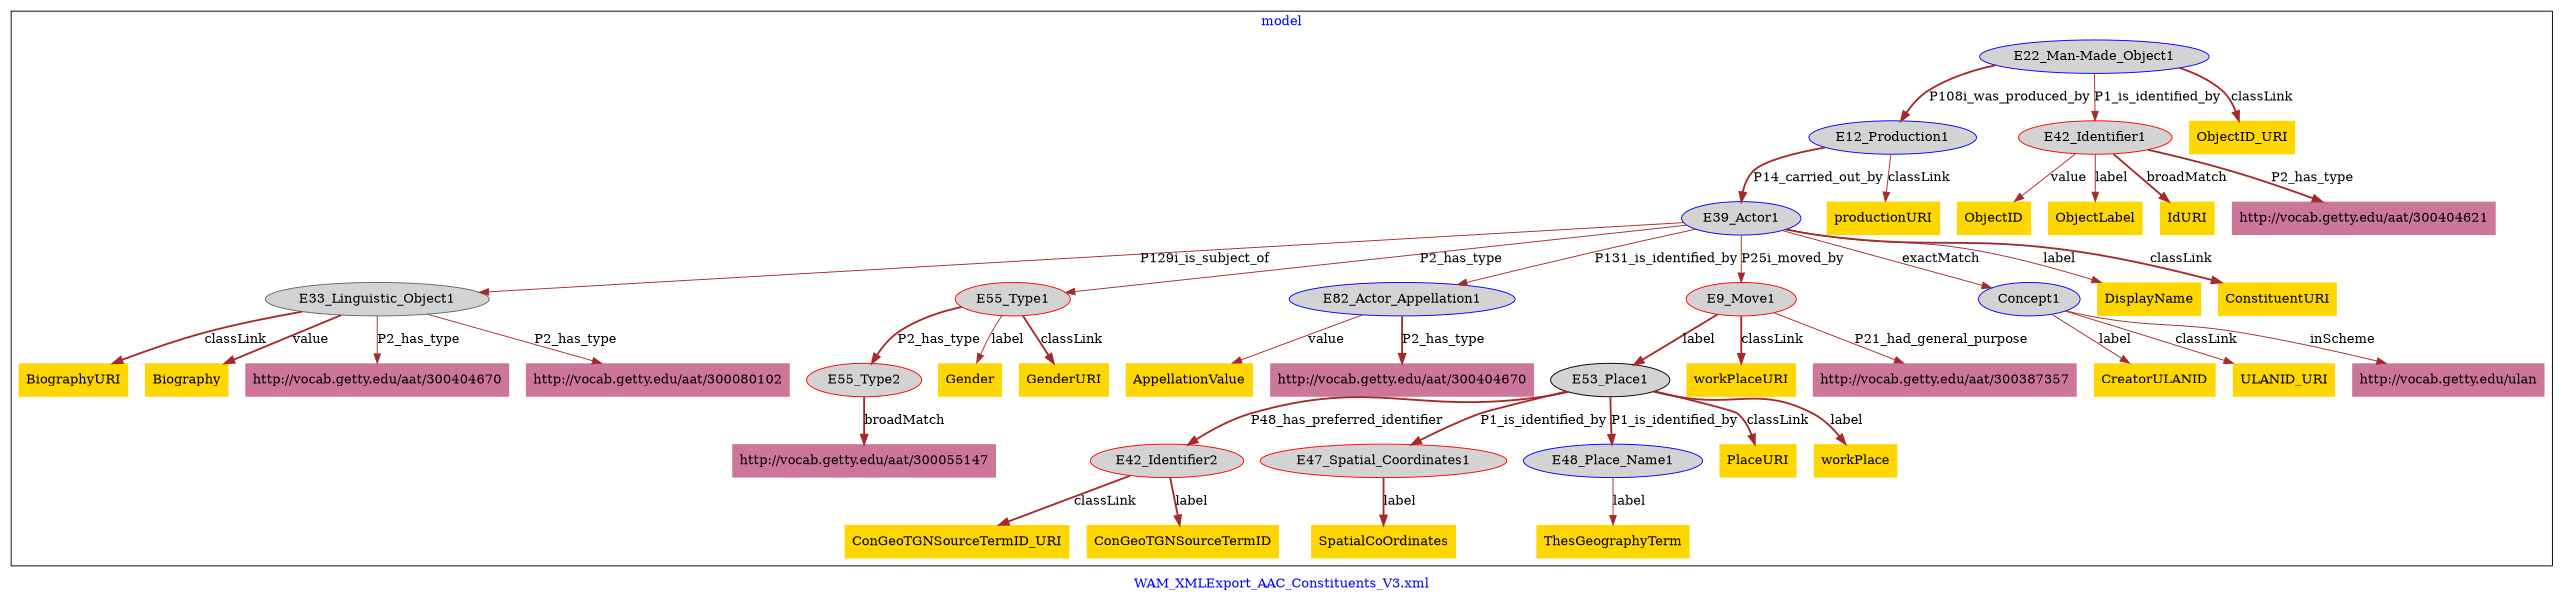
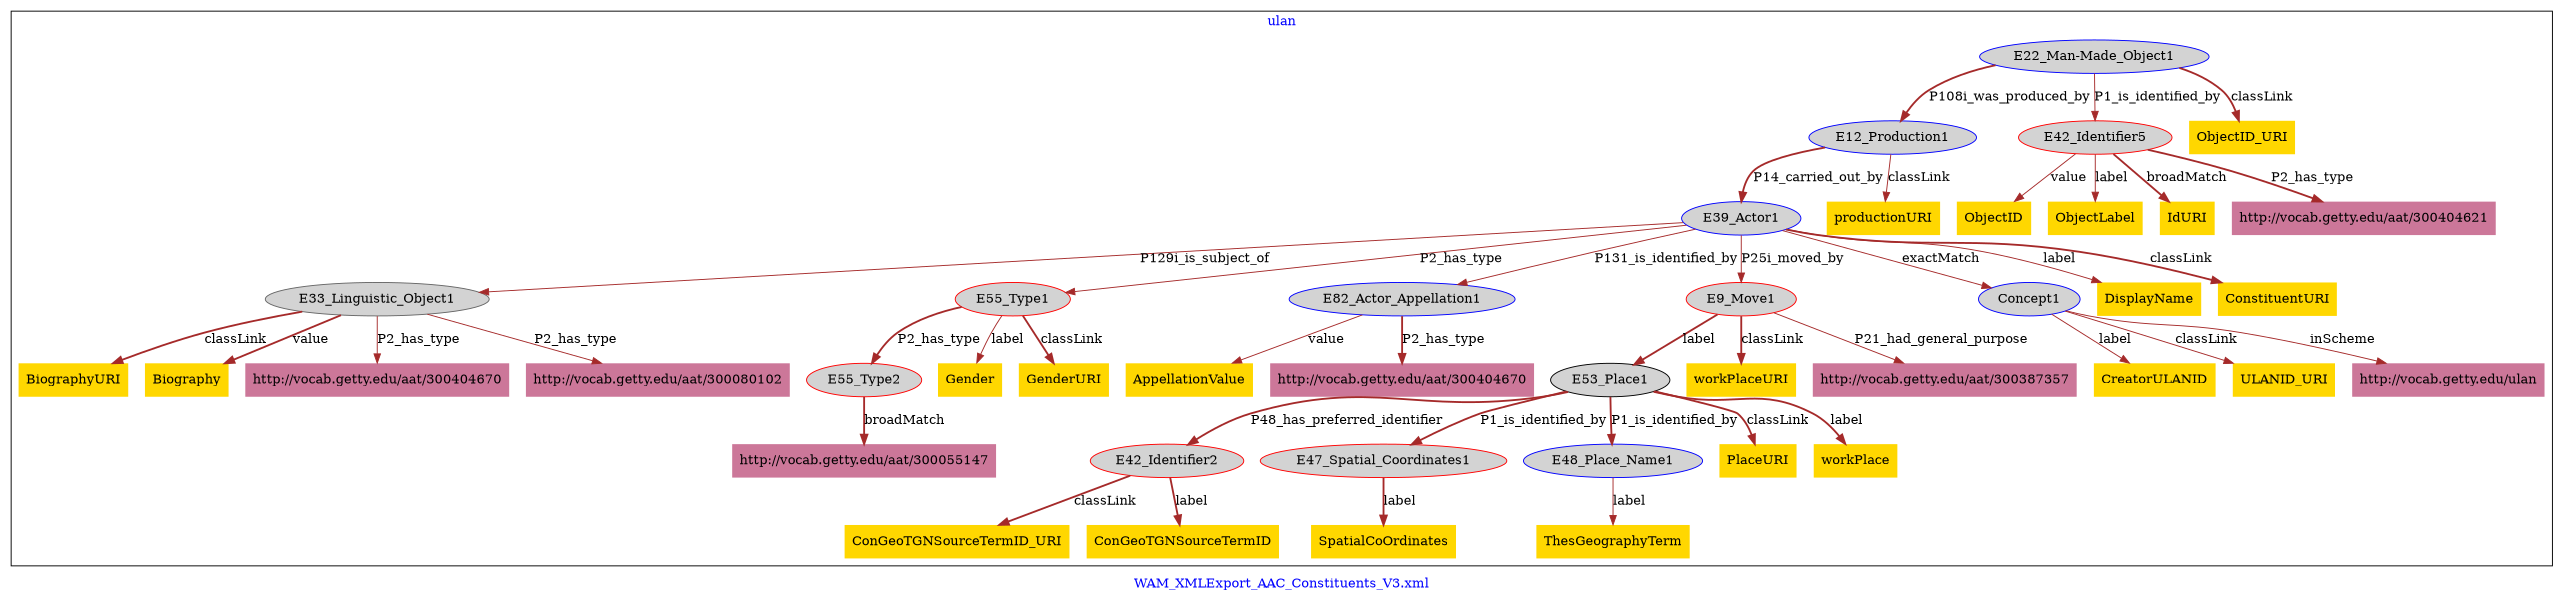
  digraph {
    fontcolor=blue
    label="WAM_XMLExport_AAC_Constituents_V3.xml"
    remincross=true
    node [color=blue fillcolor=gold style=filled shape=plaintext]
    edge [color=brown fontcolor=black style=bold]
    n1 [fillcolor=lightgray label=E12_Production1 shape=""]
    n2 [fillcolor=lightgray label=E39_Actor1 shape=""]
    n3 [fillcolor=lightgray label="E22_Man-Made_Object1" shape=""]
-   n4 [color=red fillcolor=lightgray label=E42_Identifier1 shape=""]
+   n4 [color=red fillcolor=lightgray label=E42_Identifier5 shape=""]
    n5 [color=gray40 fillcolor=lightgray label=E33_Linguistic_Object1 shape=""]
    n6 [color=red fillcolor=lightgray label=E55_Type1 shape=""]
    n7 [fillcolor=lightgray label=E82_Actor_Appellation1 shape=""]
    n8 [color=red fillcolor=lightgray label=E9_Move1 shape=""]
    n9 [fillcolor=lightgray label=Concept1 shape=""]
    n10 [color=black fillcolor=lightgray label=E53_Place1 shape=""]
    n11 [color=red fillcolor=lightgray label=E42_Identifier2 shape=""]
    n12 [color=red fillcolor=lightgray label=E47_Spatial_Coordinates1 shape=""]
    n13 [fillcolor=lightgray label=E48_Place_Name1 shape=""]
    n14 [color=red fillcolor=lightgray label=E55_Type2 shape=""]
    n15 [color=red label=Gender]
    n16 [label=GenderURI]
    n17 [label=ObjectID]
    n18 [color=gray40 label=BiographyURI]
    n19 [label=workPlaceURI]
    n20 [color=red label=CreatorULANID]
    n21 [label=PlaceURI]
    n22 [label=productionURI]
    n23 [label=DisplayName]
    n24 [color=black label=ConGeoTGNSourceTermID_URI]
    n25 [color=red label=workPlace]
    n26 [color=gray40 label=Biography]
    n27 [color=black label=ULANID_URI]
    n28 [color=red label=ObjectLabel]
    n29 [color=black label=IdURI]
    n30 [color=red label=AppellationValue]
    n31 [label=ThesGeographyTerm]
    n32 [color=gray40 label=ConGeoTGNSourceTermID]
    n33 [label=ConstituentURI]
    n34 [label=SpatialCoOrdinates]
    n35 [color=red label=ObjectID_URI]
    n36 [color=gray40 fillcolor="#CC7799" label="http://vocab.getty.edu/aat/300387357"]
    n37 [color=gray40 fillcolor="#CC7799" label="http://vocab.getty.edu/aat/300404621"]
    n38 [color=red fillcolor="#CC7799" label="http://vocab.getty.edu/ulan"]
    n39 [color=black fillcolor="#CC7799" label="http://vocab.getty.edu/aat/300055147"]
    n40 [fillcolor="#CC7799" label="http://vocab.getty.edu/aat/300404670"]
    n41 [color=red fillcolor="#CC7799" label="http://vocab.getty.edu/aat/300080102"]
    n42 [color=red fillcolor="#CC7799" label="http://vocab.getty.edu/aat/300404670"]
    subgraph cluster_1 {
-     label=model
+     label=ulan
      n1
      n2
      n3
      n4
      n5
      n6
      n7
      n8
      n9
      n10
      n11
      n12
      n13
      n14
      n15
      n16
      n17
      n18
      n19
      n20
      n21
      n22
      n23
      n24
      n25
      n26
      n27
      n28
      n29
      n30
      n31
      n32
      n33
      n34
      n35
      n36
      n37
      n38
      n39
      n40
      n41
      n42
    }
    n1 -> n2 [label=P14_carried_out_by]
    n1 -> n22 [label=classLink style=solid]
    n2 -> n5 [label=P129i_is_subject_of style=solid]
    n2 -> n6 [label=P2_has_type style=solid]
    n2 -> n7 [label=P131_is_identified_by style=solid]
    n2 -> n8 [label=P25i_moved_by style=solid]
    n2 -> n9 [label=exactMatch style=solid]
    n2 -> n23 [label=label style=solid]
    n2 -> n33 [label=classLink]
    n3 -> n1 [label=P108i_was_produced_by]
    n3 -> n4 [label=P1_is_identified_by style=solid]
    n3 -> n35 [label=classLink]
    n4 -> n17 [label=value style=solid]
    n4 -> n28 [label=label style=solid]
    n4 -> n29 [label=broadMatch]
    n4 -> n37 [label=P2_has_type]
    n5 -> n18 [label=classLink]
    n5 -> n26 [label=value]
    n5 -> n40 [label=P2_has_type style=solid]
    n5 -> n41 [label=P2_has_type style=solid]
    n6 -> n14 [label=P2_has_type]
    n6 -> n15 [label=label style=solid]
    n6 -> n16 [label=classLink]
    n7 -> n30 [label=value style=solid]
    n7 -> n42 [label=P2_has_type]
    n8 -> n10 [label=label]
    n8 -> n19 [label=classLink]
    n8 -> n36 [label=P21_had_general_purpose style=solid]
    n9 -> n20 [label=label style=solid]
    n9 -> n27 [label=classLink style=solid]
    n9 -> n38 [label=inScheme style=solid]
    n10 -> n11 [label=P48_has_preferred_identifier]
    n10 -> n12 [label=P1_is_identified_by]
    n10 -> n13 [label=P1_is_identified_by]
    n10 -> n21 [label=classLink]
    n10 -> n25 [label=label]
    n11 -> n24 [label=classLink]
    n11 -> n32 [label=label]
    n12 -> n34 [label=label]
    n13 -> n31 [label=label style=solid]
    n14 -> n39 [label=broadMatch]
  }
